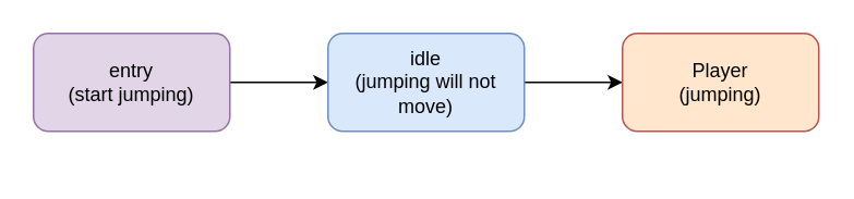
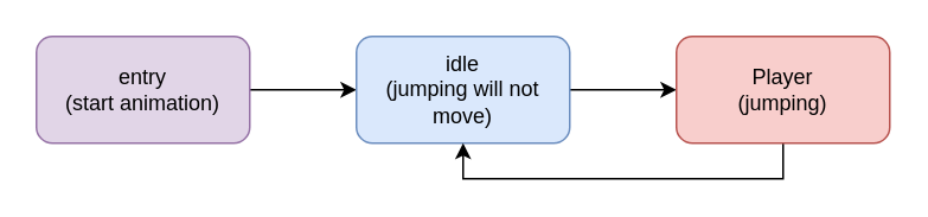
  <mxCell id="0" />
  <mxCell id="1" parent="0" />
  <mxCell id="2" style="edgeStyle=orthogonalEdgeStyle;rounded=0;orthogonalLoop=1;jettySize=auto;html=1;" edge="1" parent="1" source="3"><mxGeometry relative="1" as="geometry"><mxPoint x="200" y="50" as="targetPoint" /></mxGeometry></mxCell>
- <mxCell id="3" value="entry&lt;br&gt;(start jumping)" style="rounded=1;whiteSpace=wrap;html=1;fillColor=#e1d5e7;strokeColor=#9673a6;" vertex="1" parent="1"><mxGeometry x="20" y="20" width="120" height="60" as="geometry" /></mxCell>
+ <mxCell id="3" value="entry&lt;br&gt;(start animation)" style="rounded=1;whiteSpace=wrap;html=1;fillColor=#e1d5e7;strokeColor=#9673a6;" vertex="1" parent="1"><mxGeometry x="20" y="20" width="120" height="60" as="geometry" /></mxCell>
  <mxCell id="4" style="edgeStyle=orthogonalEdgeStyle;rounded=0;orthogonalLoop=1;jettySize=auto;html=1;" edge="1" parent="1" source="5"><mxGeometry relative="1" as="geometry"><mxPoint x="380" y="50" as="targetPoint" /></mxGeometry></mxCell>
  <mxCell id="5" value="idle&lt;br&gt;(jumping will not move)" style="rounded=1;whiteSpace=wrap;html=1;fillColor=#dae8fc;strokeColor=#6c8ebf;" vertex="1" parent="1"><mxGeometry x="200" y="20" width="120" height="60" as="geometry" /></mxCell>
- <mxCell id="7" value="Player&lt;br&gt;(jumping)" style="rounded=1;whiteSpace=wrap;html=1;fillColor=#ffe6cc;strokeColor=#b85450;" vertex="1" parent="1"><mxGeometry x="380" y="20" width="120" height="60" as="geometry" /></mxCell>
+ <mxCell id="6" style="edgeStyle=orthogonalEdgeStyle;rounded=0;orthogonalLoop=1;jettySize=auto;html=1;entryX=0.5;entryY=1;entryDx=0;entryDy=0;" edge="1" parent="1" source="7" target="5"><mxGeometry relative="1" as="geometry"><mxPoint x="430" y="140" as="targetPoint" /><Array as="points"><mxPoint x="440" y="100" /><mxPoint x="260" y="100" /></Array></mxGeometry></mxCell>
+ <mxCell id="7" value="Player&lt;br&gt;(jumping)" style="rounded=1;whiteSpace=wrap;html=1;fillColor=#f8cecc;strokeColor=#b85450;" vertex="1" parent="1"><mxGeometry x="380" y="20" width="120" height="60" as="geometry" /></mxCell>
